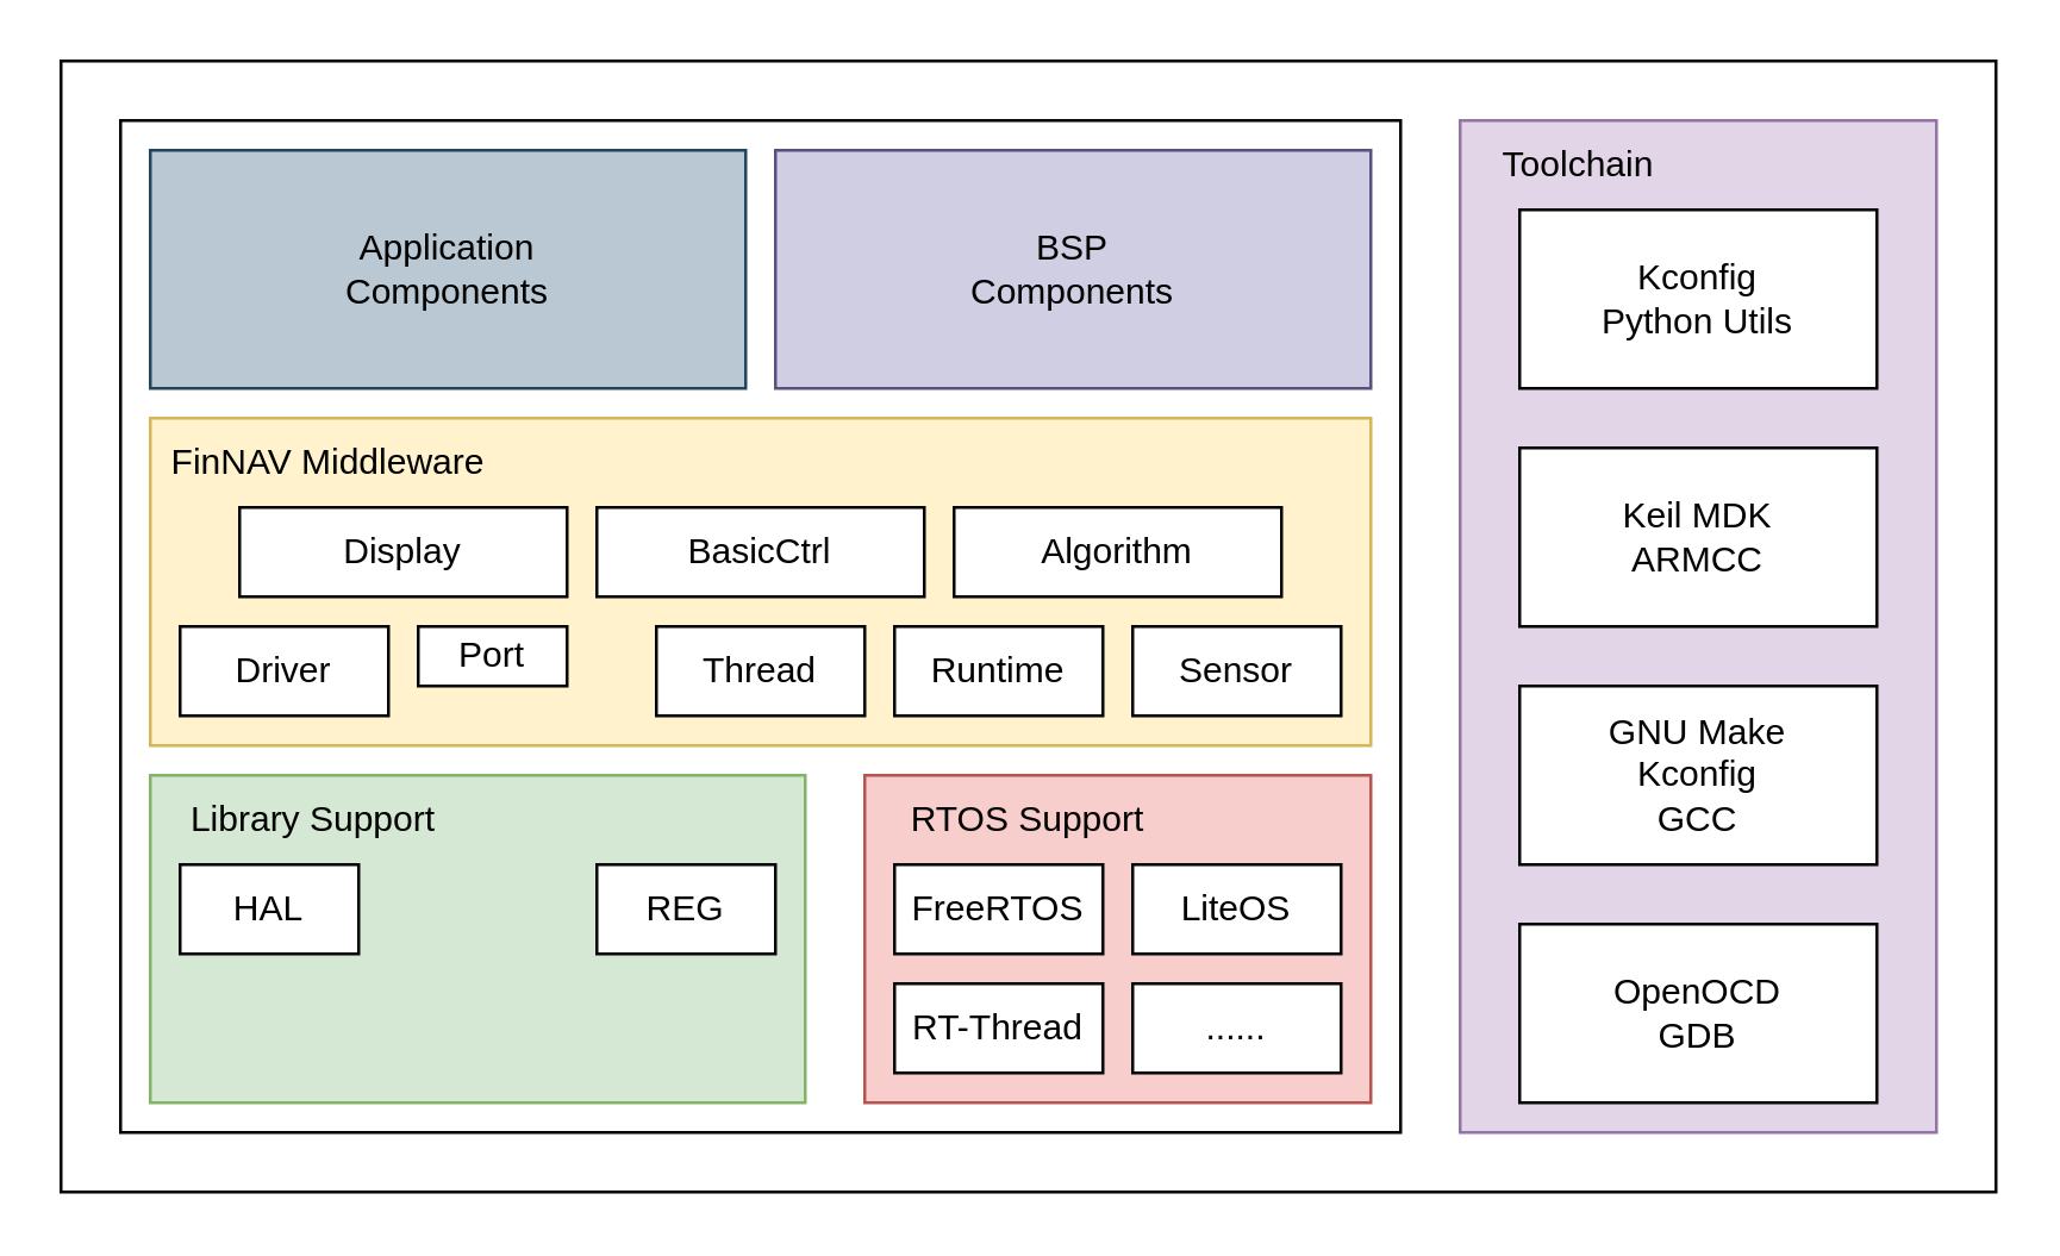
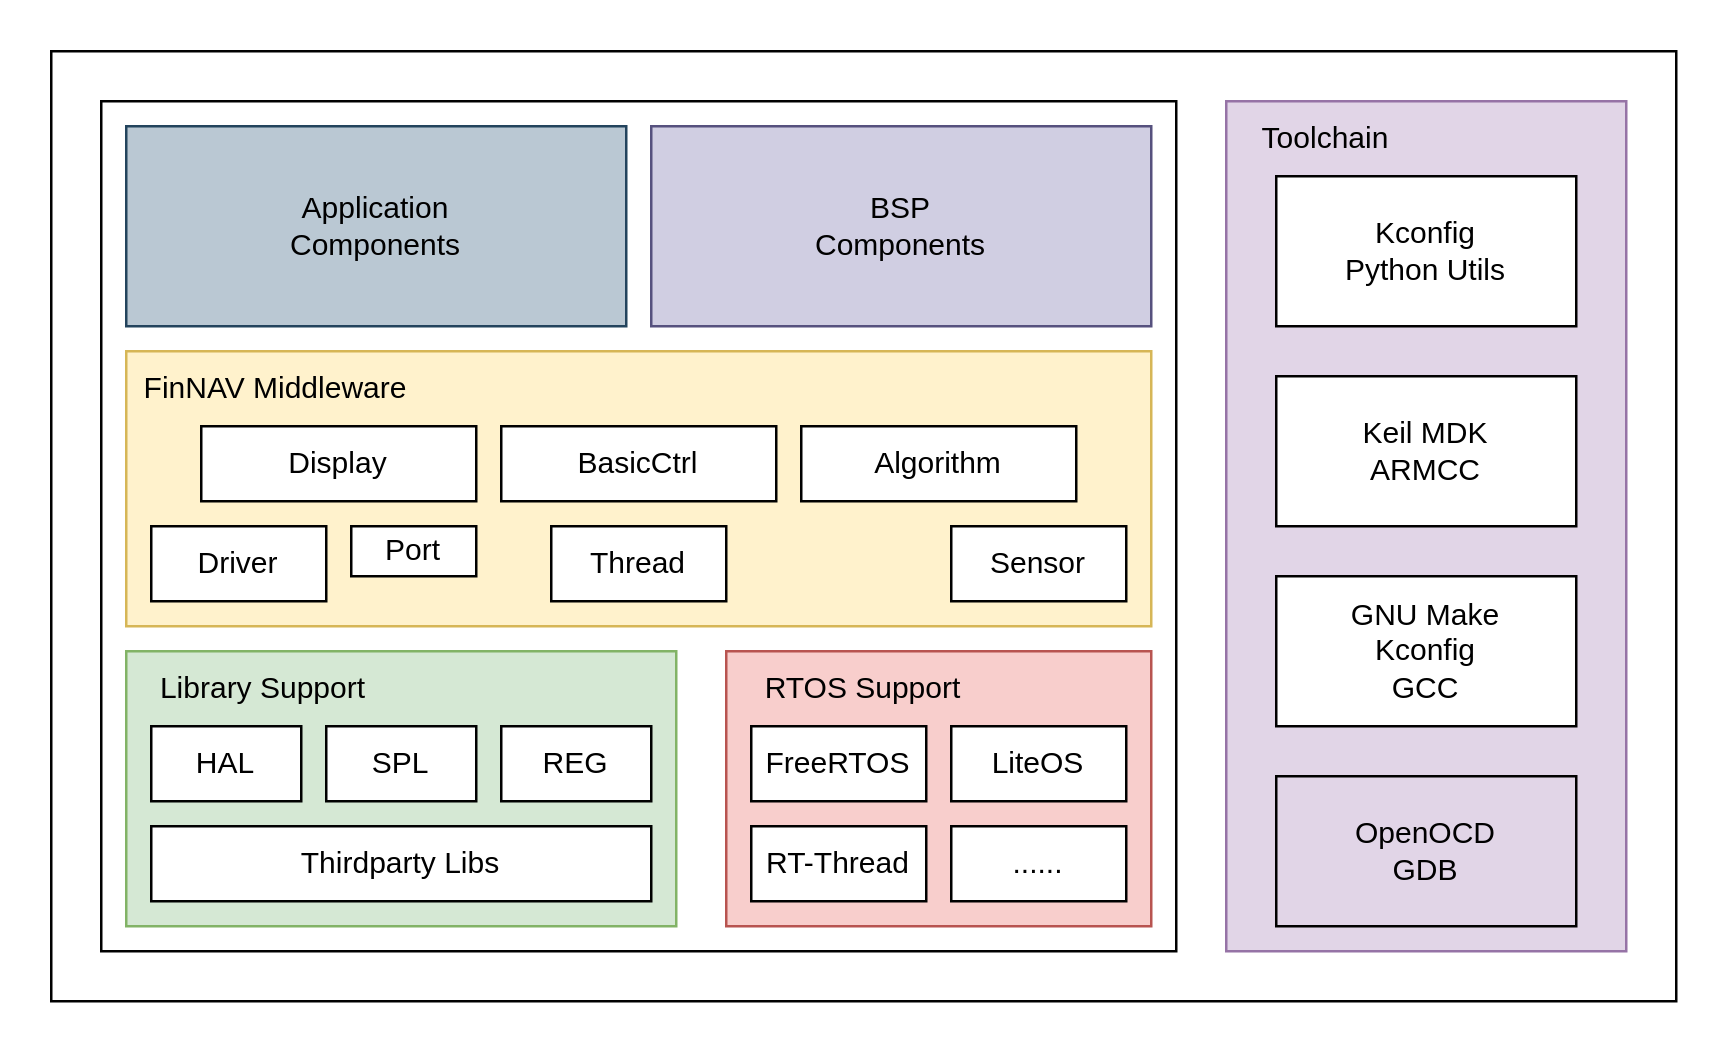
  <mxCell id="0" />
  <mxCell id="1" parent="0" />
  <mxCell id="2" value="" style="rounded=0;whiteSpace=wrap;html=1;" vertex="1" parent="1"><mxGeometry x="20" y="20" width="650" height="380" as="geometry" /></mxCell>
  <mxCell id="3" value="" style="rounded=0;whiteSpace=wrap;html=1;" parent="1" vertex="1"><mxGeometry x="40" y="40" width="430" height="340" as="geometry" /></mxCell>
  <mxCell id="4" value="" style="rounded=0;whiteSpace=wrap;html=1;fillColor=#d5e8d4;strokeColor=#82b366;" vertex="1" parent="1"><mxGeometry x="50" y="260" width="220" height="110" as="geometry" /></mxCell>
  <mxCell id="5" value="" style="rounded=0;whiteSpace=wrap;html=1;fillColor=#f8cecc;strokeColor=#b85450;" parent="1" vertex="1"><mxGeometry x="290" y="260" width="170" height="110" as="geometry" /></mxCell>
  <mxCell id="6" value="" style="rounded=0;whiteSpace=wrap;html=1;fillColor=#fff2cc;strokeColor=#d6b656;" parent="1" vertex="1"><mxGeometry x="50" y="140" width="410" height="110" as="geometry" /></mxCell>
  <mxCell id="7" value="FreeRTOS" style="rounded=0;whiteSpace=wrap;html=1;" parent="1" vertex="1"><mxGeometry x="300" y="290" width="70" height="30" as="geometry" /></mxCell>
  <mxCell id="8" value="" style="rounded=0;whiteSpace=wrap;html=1;fillColor=#e1d5e7;strokeColor=#9673a6;" parent="1" vertex="1"><mxGeometry x="490" y="40" width="160" height="340" as="geometry" /></mxCell>
  <mxCell id="9" value="GNU Make&lt;br&gt;Kconfig&lt;br&gt;GCC" style="rounded=0;whiteSpace=wrap;html=1;" parent="1" vertex="1"><mxGeometry x="510" y="230" width="120" height="60" as="geometry" /></mxCell>
  <mxCell id="10" value="Keil MDK&lt;br&gt;ARMCC" style="rounded=0;whiteSpace=wrap;html=1;" parent="1" vertex="1"><mxGeometry x="510" y="150" width="120" height="60" as="geometry" /></mxCell>
  <mxCell id="11" value="LiteOS" style="rounded=0;whiteSpace=wrap;html=1;" parent="1" vertex="1"><mxGeometry x="380" y="290" width="70" height="30" as="geometry" /></mxCell>
  <mxCell id="12" value="Toolchain" style="text;html=1;strokeColor=none;fillColor=none;align=center;verticalAlign=middle;whiteSpace=wrap;rounded=0;" parent="1" vertex="1"><mxGeometry x="500" y="40" width="60" height="30" as="geometry" /></mxCell>
  <mxCell id="13" value="RT-Thread" style="rounded=0;whiteSpace=wrap;html=1;" parent="1" vertex="1"><mxGeometry x="300" y="330" width="70" height="30" as="geometry" /></mxCell>
  <mxCell id="14" value="......" style="rounded=0;whiteSpace=wrap;html=1;" parent="1" vertex="1"><mxGeometry x="380" y="330" width="70" height="30" as="geometry" /></mxCell>
  <mxCell id="15" value="FinNAV Middleware" style="text;html=1;strokeColor=none;fillColor=none;align=center;verticalAlign=middle;whiteSpace=wrap;rounded=0;" parent="1" vertex="1"><mxGeometry x="50" y="140" width="120" height="30" as="geometry" /></mxCell>
  <mxCell id="16" value="Driver" style="rounded=0;whiteSpace=wrap;html=1;" parent="1" vertex="1"><mxGeometry x="60" y="210" width="70" height="30" as="geometry" /></mxCell>
  <mxCell id="17" value="Sensor" style="rounded=0;whiteSpace=wrap;html=1;" parent="1" vertex="1"><mxGeometry x="380" y="210" width="70" height="30" as="geometry" /></mxCell>
  <mxCell id="18" value="Port" style="rounded=0;whiteSpace=wrap;html=1;" parent="1" vertex="1"><mxGeometry x="140" y="210" width="50" height="20" as="geometry" /></mxCell>
  <mxCell id="19" value="Thread" style="rounded=0;whiteSpace=wrap;html=1;" parent="1" vertex="1"><mxGeometry x="220" y="210" width="70" height="30" as="geometry" /></mxCell>
  <mxCell id="20" value="BasicCtrl" style="rounded=0;whiteSpace=wrap;html=1;" parent="1" vertex="1"><mxGeometry x="200" y="170" width="110" height="30" as="geometry" /></mxCell>
  <mxCell id="21" value="Algorithm" style="rounded=0;whiteSpace=wrap;html=1;" parent="1" vertex="1"><mxGeometry x="320" y="170" width="110" height="30" as="geometry" /></mxCell>
  <mxCell id="22" value="" style="rounded=0;whiteSpace=wrap;html=1;fillColor=#bac8d3;strokeColor=#23445d;" parent="1" vertex="1"><mxGeometry x="50" y="50" width="200" height="80" as="geometry" /></mxCell>
  <mxCell id="23" value="" style="rounded=0;whiteSpace=wrap;html=1;fillColor=#d0cee2;strokeColor=#56517e;" parent="1" vertex="1"><mxGeometry x="260" y="50" width="200" height="80" as="geometry" /></mxCell>
- <mxCell id="24" value="OpenOCD&lt;br&gt;GDB" style="rounded=0;whiteSpace=wrap;html=1;" vertex="1" parent="1"><mxGeometry x="510" y="310" width="120" height="60" as="geometry" /></mxCell>
+ <mxCell id="24" value="OpenOCD&lt;br&gt;GDB" style="rounded=0;whiteSpace=wrap;html=1;fillColor=#e1d5e7;" vertex="1" parent="1"><mxGeometry x="510" y="310" width="120" height="60" as="geometry" /></mxCell>
  <mxCell id="25" value="RTOS Support" style="text;html=1;strokeColor=none;fillColor=none;align=center;verticalAlign=middle;whiteSpace=wrap;rounded=0;" vertex="1" parent="1"><mxGeometry x="290" y="260" width="110" height="30" as="geometry" /></mxCell>
- <mxCell id="26" value="Runtime" style="rounded=0;whiteSpace=wrap;html=1;" vertex="1" parent="1"><mxGeometry x="300" y="210" width="70" height="30" as="geometry" /></mxCell>
  <mxCell id="27" value="Display" style="rounded=0;whiteSpace=wrap;html=1;" vertex="1" parent="1"><mxGeometry x="80" y="170" width="110" height="30" as="geometry" /></mxCell>
  <mxCell id="28" value="Library Support" style="text;html=1;strokeColor=none;fillColor=none;align=center;verticalAlign=middle;whiteSpace=wrap;rounded=0;" vertex="1" parent="1"><mxGeometry x="50" y="260" width="110" height="30" as="geometry" /></mxCell>
  <mxCell id="29" value="HAL" style="rounded=0;whiteSpace=wrap;html=1;" vertex="1" parent="1"><mxGeometry x="60" y="290" width="60" height="30" as="geometry" /></mxCell>
+ <mxCell id="30" value="SPL" style="rounded=0;whiteSpace=wrap;html=1;" vertex="1" parent="1"><mxGeometry x="130" y="290" width="60" height="30" as="geometry" /></mxCell>
  <mxCell id="31" value="REG" style="rounded=0;whiteSpace=wrap;html=1;" vertex="1" parent="1"><mxGeometry x="200" y="290" width="60" height="30" as="geometry" /></mxCell>
+ <mxCell id="32" value="Thirdparty Libs" style="rounded=0;whiteSpace=wrap;html=1;" vertex="1" parent="1"><mxGeometry x="60" y="330" width="200" height="30" as="geometry" /></mxCell>
  <mxCell id="33" value="Kconfig&lt;br&gt;Python Utils" style="rounded=0;whiteSpace=wrap;html=1;" vertex="1" parent="1"><mxGeometry x="510" y="70" width="120" height="60" as="geometry" /></mxCell>
  <mxCell id="34" value="Application&lt;br&gt;Components" style="text;html=1;strokeColor=none;fillColor=none;align=center;verticalAlign=middle;whiteSpace=wrap;rounded=0;" vertex="1" parent="1"><mxGeometry x="120" y="75" width="60" height="30" as="geometry" /></mxCell>
  <mxCell id="35" value="BSP&lt;br&gt;Components" style="text;html=1;strokeColor=none;fillColor=none;align=center;verticalAlign=middle;whiteSpace=wrap;rounded=0;" vertex="1" parent="1"><mxGeometry x="330" y="75" width="60" height="30" as="geometry" /></mxCell>
